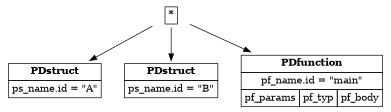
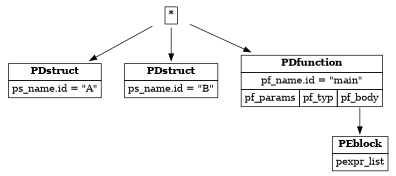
  digraph {
    fontname="DejaVu Serif"
    node [shape=plaintext fontname="DejaVu Serif"]
    edge [fontname="DejaVu Serif"]
    n1 [label=<<table border='0' cellborder='1' cellspacing='0' cellpadding='4'><tr ><td colspan = '1'><b >*</b></td></tr></table>>]
    n2 [label=<<table border='0' cellborder='1' cellspacing='0' cellpadding='4'><tr ><td colspan = '1'><b >PDstruct</b></td></tr><tr ><td colspan = '1'>ps_name.id = "A"</td></tr></table>>]
    n3 [label=<<table border='0' cellborder='1' cellspacing='0' cellpadding='4'><tr ><td colspan = '1'><b >PDstruct</b></td></tr><tr ><td colspan = '1'>ps_name.id = "B"</td></tr></table>>]
    n4 [label=<<table border='0' cellborder='1' cellspacing='0' cellpadding='4'><tr ><td colspan = '3'><b >PDfunction</b></td></tr><tr ><td colspan = '3'>pf_name.id = "main"</td></tr><tr ><td port='pf_params'>pf_params</td><td port='pf_typ'>pf_typ</td><td port='pf_body'>pf_body</td></tr></table>>]
+   n5 [label=<<table border='0' cellborder='1' cellspacing='0' cellpadding='4'><tr ><td colspan = '1'><b >PEblock</b></td></tr><tr ><td port='pexpr_list'>pexpr_list</td></tr></table>>]
    n1 -> n2
    n1 -> n3
    n1 -> n4
+   n4 -> n5 [tailport=pf_body]
  }
